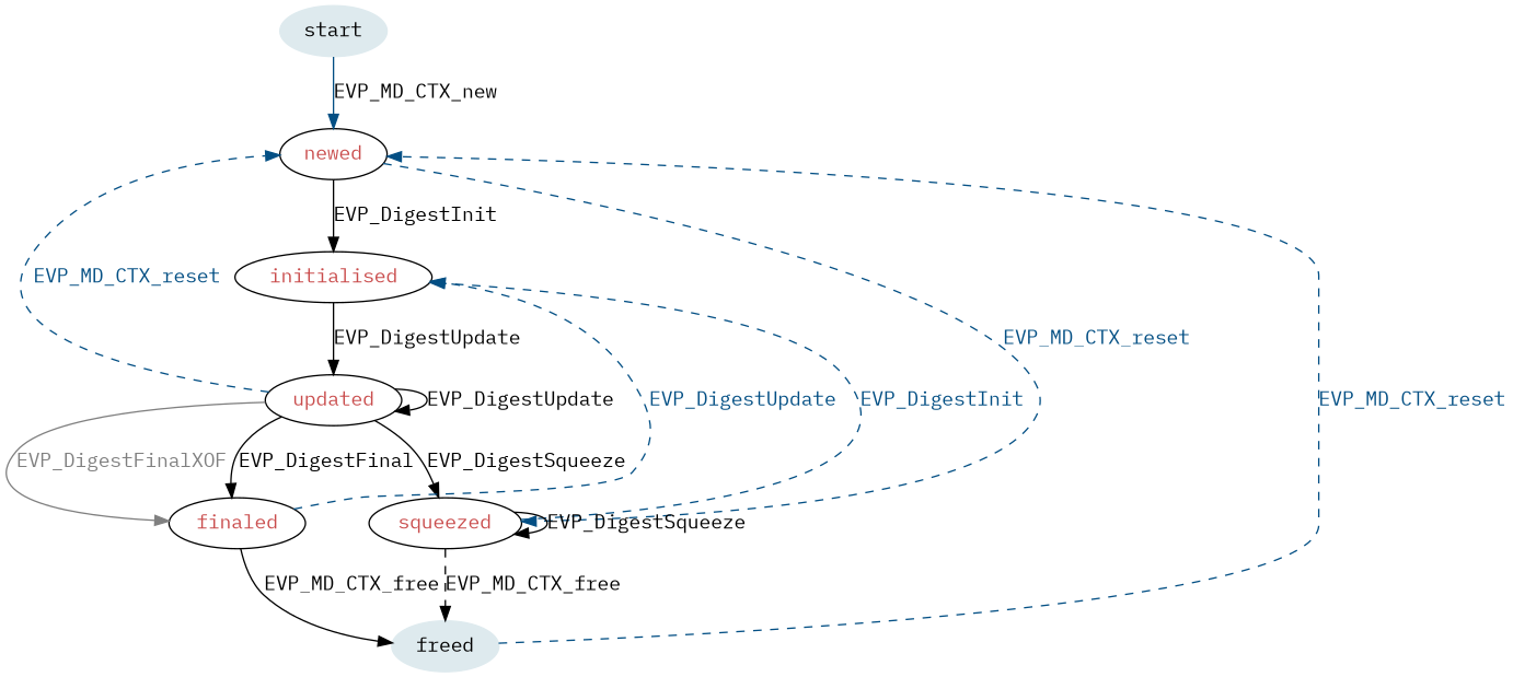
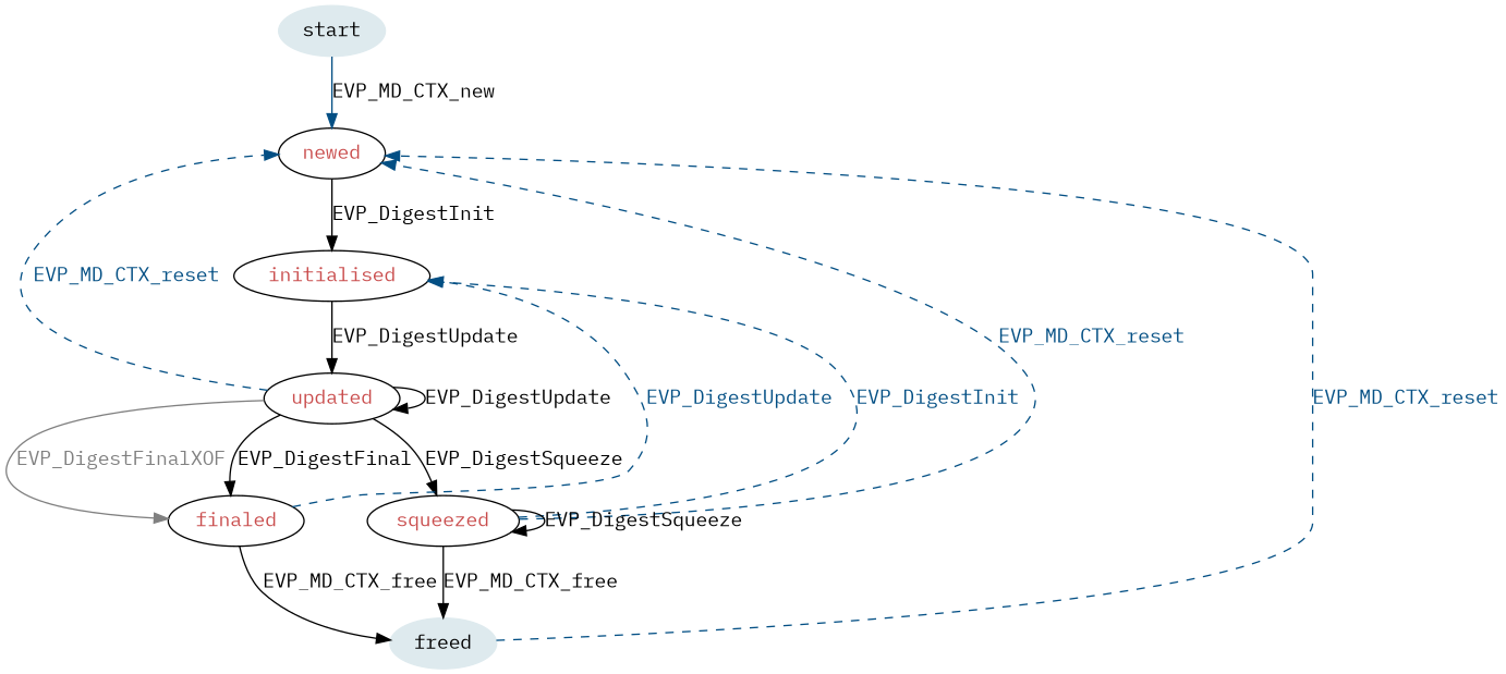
  digraph {
    fontname="IBM Plex Mono"
    node [fontname="IBM Plex Mono" fontcolor="#c94c4c"]
    edge [fontname="IBM Plex Mono"]
    n1 [color="#deeaee" label=start style=filled fontcolor=""]
    n2 [label=newed style=solid]
    n3 [label=initialised]
    n4 [label=updated]
    n5 [label=finaled]
    n6 [label=squeezed]
    n7 [color="#deeaee" label=freed style=filled fontcolor=""]
    n1 -> n2 [color="#034f84" label=EVP_MD_CTX_new]
    n2 -> n3 [label=EVP_DigestInit weight=100]
    n3 -> n4 [label=EVP_DigestUpdate weight=100]
    n4 -> n2 [color="#034f84" fontcolor="#034f84" label=EVP_MD_CTX_reset style=dashed]
    n4 -> n4 [label=EVP_DigestUpdate]
    n4 -> n5 [label=EVP_DigestFinal weight=2]
    n4 -> n5 [color="#808080" fontcolor="#808080" label=EVP_DigestFinalXOF]
    n4 -> n6 [label=EVP_DigestSqueeze weight=3]
    n5 -> n3 [color="#034f84" fontcolor="#034f84" label=EVP_DigestUpdate style=dashed]
    n5 -> n7 [label=EVP_MD_CTX_free]
-   n2 -> n6 [color="#034f84" fontcolor="#034f84" label=EVP_MD_CTX_reset style=dashed]
+   n6 -> n2 [color="#034f84" fontcolor="#034f84" label=EVP_MD_CTX_reset style=dashed]
    n6 -> n3 [color="#034f84" fontcolor="#034f84" label=EVP_DigestInit style=dashed]
    n6 -> n6 [label=EVP_DigestSqueeze]
-   n6 -> n7 [label=EVP_MD_CTX_free weight=1 style=dashed]
+   n6 -> n7 [label=EVP_MD_CTX_free weight=1]
    n7 -> n2 [color="#034f84" fontcolor="#034f84" label=EVP_MD_CTX_reset style=dashed]
  }
